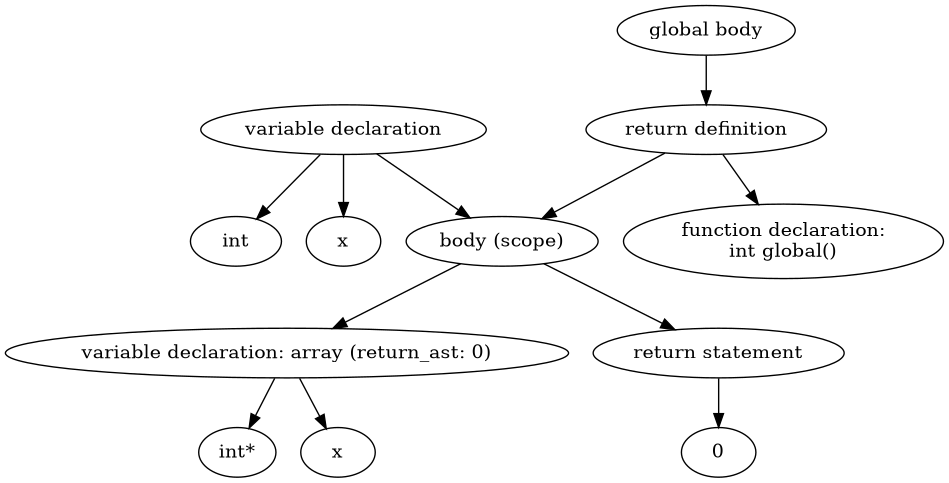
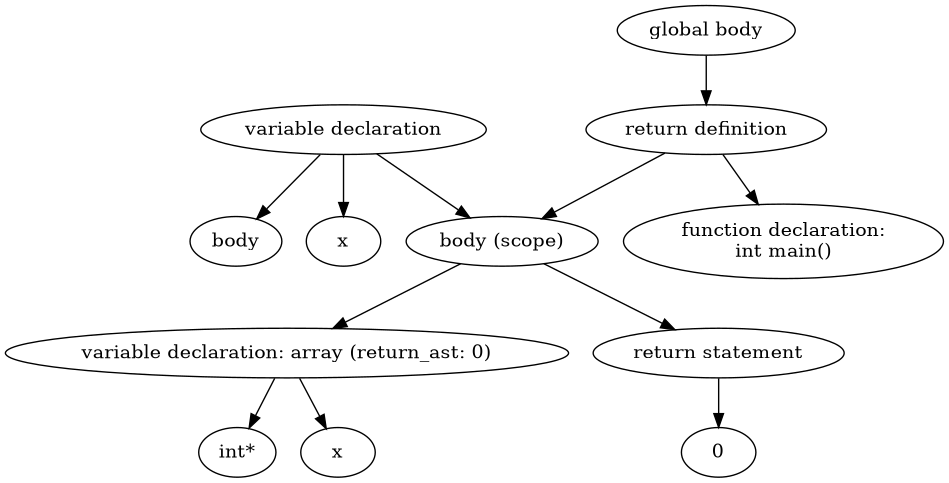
  digraph {
-   n1 [label="function declaration:\nint global()"]
+   n1 [label="function declaration:\nint main()"]
    n2 [label="return definition"]
    n3 [label="body (scope)"]
    n4 [label="variable declaration: array (return_ast: 0)"]
    n5 [label="return statement"]
-   n6 [label=int]
+   n6 [label=body]
    n7 [label="variable declaration"]
    n8 [label=x]
    n9 [label="int*"]
    n10 [label=x]
    n11 [label=0]
    n12 [label="global body"]
    n2 -> n1
    n2 -> n3
    n3 -> n4
    n3 -> n5
    n4 -> n9
    n4 -> n10
    n5 -> n11
    n7 -> n3
    n7 -> n6
    n7 -> n8
    n12 -> n2
  }
